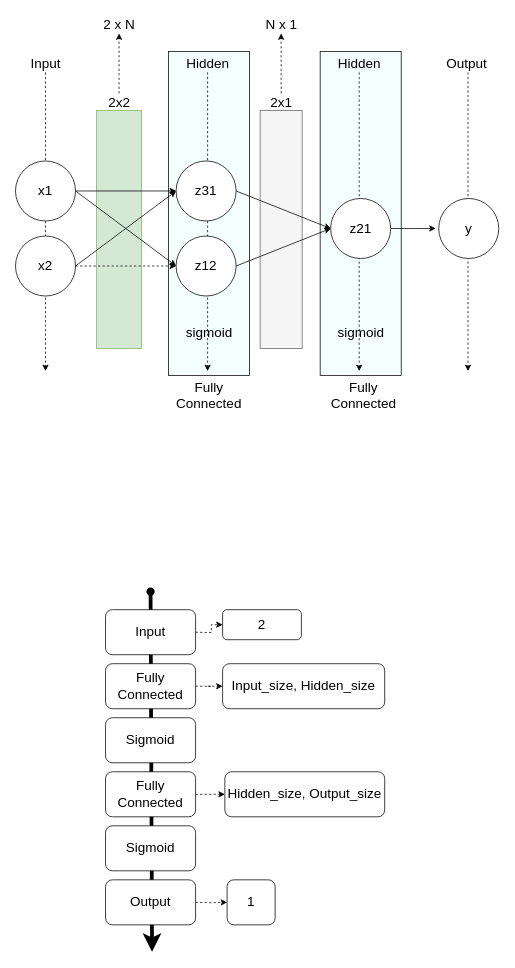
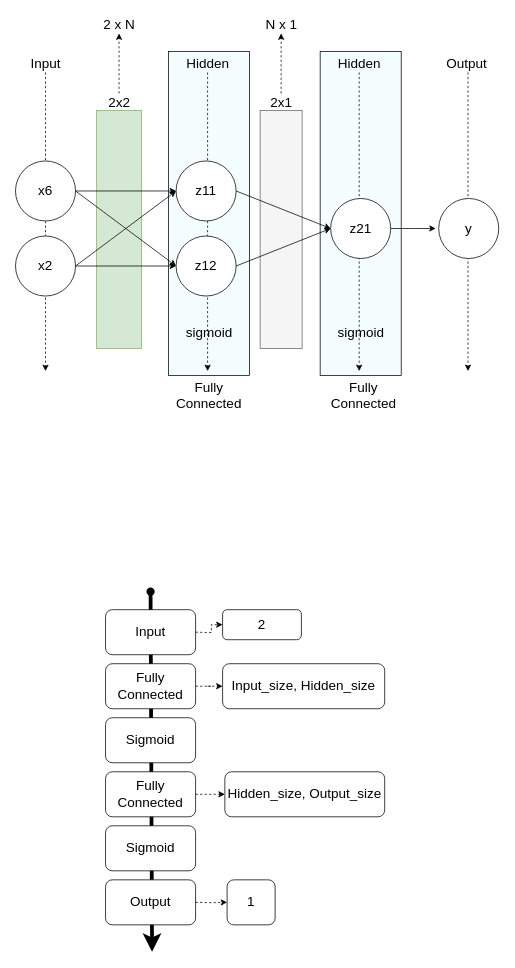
  <mxCell id="0" />
  <mxCell id="1" parent="0" />
  <mxCell id="2" value="" style="rounded=0;whiteSpace=wrap;html=1;fontSize=18;fillColor=#F5FEFF;" vertex="1" parent="1"><mxGeometry x="224" y="68" width="108" height="432" as="geometry" /></mxCell>
  <mxCell id="3" value="" style="group;fontSize=18;" vertex="1" connectable="0" parent="1"><mxGeometry x="256" y="74" width="68" height="426" as="geometry" /></mxCell>
  <mxCell id="4" value="Hidden" style="text;html=1;align=center;verticalAlign=middle;resizable=0;points=[];autosize=1;strokeColor=none;fillColor=none;fontSize=18;" vertex="1" parent="3"><mxGeometry x="-16" y="-2" width="72" height="24" as="geometry" /></mxCell>
  <mxCell id="5" style="edgeStyle=orthogonalEdgeStyle;rounded=0;orthogonalLoop=1;jettySize=auto;html=1;fontSize=18;dashed=1;" edge="1" parent="3" source="4"><mxGeometry relative="1" as="geometry"><mxPoint x="20" y="420" as="targetPoint" /></mxGeometry></mxCell>
  <mxCell id="6" value="sigmoid" style="text;html=1;align=center;verticalAlign=middle;resizable=0;points=[];autosize=1;strokeColor=none;fillColor=none;fontSize=18;" vertex="1" parent="3"><mxGeometry x="-20" y="357" width="84" height="24" as="geometry" /></mxCell>
  <mxCell id="7" value="" style="rounded=0;whiteSpace=wrap;html=1;fontSize=18;fillColor=#F5FEFF;" vertex="1" parent="1"><mxGeometry x="426" y="68" width="108" height="432" as="geometry" /></mxCell>
  <mxCell id="8" value="" style="group;fontSize=18;" vertex="1" connectable="0" parent="1"><mxGeometry x="458" y="74" width="68" height="426" as="geometry" /></mxCell>
  <mxCell id="9" value="Hidden" style="text;html=1;align=center;verticalAlign=middle;resizable=0;points=[];autosize=1;strokeColor=none;fillColor=none;fontSize=18;" vertex="1" parent="8"><mxGeometry x="-16" y="-2" width="72" height="24" as="geometry" /></mxCell>
  <mxCell id="10" style="edgeStyle=orthogonalEdgeStyle;rounded=0;orthogonalLoop=1;jettySize=auto;html=1;fontSize=18;dashed=1;" edge="1" parent="8" source="9"><mxGeometry relative="1" as="geometry"><mxPoint x="20" y="420" as="targetPoint" /></mxGeometry></mxCell>
  <mxCell id="11" value="sigmoid" style="text;html=1;align=center;verticalAlign=middle;resizable=0;points=[];autosize=1;strokeColor=none;fillColor=none;fontSize=18;" vertex="1" parent="8"><mxGeometry x="-20" y="357" width="84" height="24" as="geometry" /></mxCell>
  <mxCell id="12" value="" style="group;fontSize=18;" vertex="1" connectable="0" parent="1"><mxGeometry x="40" y="74" width="50" height="420" as="geometry" /></mxCell>
  <mxCell id="13" value="Input" style="text;html=1;align=center;verticalAlign=middle;resizable=0;points=[];autosize=1;strokeColor=none;fillColor=none;fontSize=18;" vertex="1" parent="12"><mxGeometry x="-10" y="-2" width="60" height="24" as="geometry" /></mxCell>
  <mxCell id="14" style="edgeStyle=orthogonalEdgeStyle;rounded=0;orthogonalLoop=1;jettySize=auto;html=1;fontSize=18;dashed=1;" edge="1" parent="12" source="13"><mxGeometry relative="1" as="geometry"><mxPoint x="20" y="420" as="targetPoint" /></mxGeometry></mxCell>
  <mxCell id="15" value="" style="group;fontSize=18;" vertex="1" connectable="0" parent="1"><mxGeometry x="346" y="124" width="57.33" height="340" as="geometry" /></mxCell>
  <mxCell id="16" value="" style="rounded=0;whiteSpace=wrap;html=1;fontSize=18;fillColor=#f5f5f5;fontColor=#333333;strokeColor=#666666;" vertex="1" parent="15"><mxGeometry y="22.667" width="55.997" height="317.333" as="geometry" /></mxCell>
  <mxCell id="17" value="2x1" style="text;html=1;align=center;verticalAlign=middle;resizable=0;points=[];autosize=1;strokeColor=none;fillColor=none;fontSize=18;" vertex="1" parent="15"><mxGeometry x="4.003" width="48" height="24" as="geometry" /></mxCell>
  <mxCell id="18" value="" style="group;fontSize=18;" vertex="1" connectable="0" parent="1"><mxGeometry x="128" y="124" width="64" height="340" as="geometry" /></mxCell>
  <mxCell id="19" value="" style="rounded=0;whiteSpace=wrap;html=1;fontSize=18;fillColor=#d5e8d4;strokeColor=#82b366;" vertex="1" parent="18"><mxGeometry y="22.667" width="60" height="317.333" as="geometry" /></mxCell>
  <mxCell id="20" value="2x2" style="text;html=1;align=center;verticalAlign=middle;resizable=0;points=[];autosize=1;strokeColor=none;fillColor=none;fontSize=18;" vertex="1" parent="18"><mxGeometry x="6" width="48" height="24" as="geometry" /></mxCell>
  <mxCell id="21" value="" style="edgeStyle=orthogonalEdgeStyle;rounded=0;orthogonalLoop=1;jettySize=auto;html=1;fontSize=18;" edge="1" parent="1" source="22" target="25"><mxGeometry relative="1" as="geometry" /></mxCell>
- <mxCell id="22" value="x1" style="ellipse;whiteSpace=wrap;html=1;aspect=fixed;fontSize=18;" vertex="1" parent="1"><mxGeometry x="20" y="214" width="80" height="80" as="geometry" /></mxCell>
- <mxCell id="23" value="" style="edgeStyle=orthogonalEdgeStyle;rounded=0;orthogonalLoop=1;jettySize=auto;html=1;fontSize=18;dashed=1;" edge="1" parent="1" source="24" target="26"><mxGeometry relative="1" as="geometry" /></mxCell>
+ <mxCell id="22" value="x6" style="ellipse;whiteSpace=wrap;html=1;aspect=fixed;fontSize=18;" vertex="1" parent="1"><mxGeometry x="20" y="214" width="80" height="80" as="geometry" /></mxCell>
+ <mxCell id="23" value="" style="edgeStyle=orthogonalEdgeStyle;rounded=0;orthogonalLoop=1;jettySize=auto;html=1;fontSize=18;" edge="1" parent="1" source="24" target="26"><mxGeometry relative="1" as="geometry" /></mxCell>
  <mxCell id="24" value="x2" style="ellipse;whiteSpace=wrap;html=1;aspect=fixed;fontSize=18;" vertex="1" parent="1"><mxGeometry x="20" y="314" width="80" height="80" as="geometry" /></mxCell>
- <mxCell id="25" value="z31" style="ellipse;whiteSpace=wrap;html=1;aspect=fixed;fontSize=18;" vertex="1" parent="1"><mxGeometry x="234" y="214" width="80" height="80" as="geometry" /></mxCell>
+ <mxCell id="25" value="z11" style="ellipse;whiteSpace=wrap;html=1;aspect=fixed;fontSize=18;" vertex="1" parent="1"><mxGeometry x="234" y="214" width="80" height="80" as="geometry" /></mxCell>
  <mxCell id="26" value="z12" style="ellipse;whiteSpace=wrap;html=1;aspect=fixed;fontSize=18;" vertex="1" parent="1"><mxGeometry x="234" y="314" width="80" height="80" as="geometry" /></mxCell>
  <mxCell id="27" value="" style="edgeStyle=orthogonalEdgeStyle;rounded=0;orthogonalLoop=1;jettySize=auto;html=1;fontSize=18;" edge="1" parent="1" source="28"><mxGeometry relative="1" as="geometry"><mxPoint x="580" y="304" as="targetPoint" /></mxGeometry></mxCell>
  <mxCell id="28" value="z21" style="ellipse;whiteSpace=wrap;html=1;aspect=fixed;fontSize=18;" vertex="1" parent="1"><mxGeometry x="440" y="264" width="80" height="80" as="geometry" /></mxCell>
  <mxCell id="29" value="" style="endArrow=classic;html=1;rounded=0;exitX=1;exitY=0.5;exitDx=0;exitDy=0;entryX=0;entryY=0.5;entryDx=0;entryDy=0;fontSize=18;" edge="1" parent="1" source="22" target="26"><mxGeometry width="50" height="50" relative="1" as="geometry"><mxPoint x="240" y="324" as="sourcePoint" /><mxPoint x="290" y="274" as="targetPoint" /></mxGeometry></mxCell>
  <mxCell id="30" value="" style="endArrow=classic;html=1;rounded=0;exitX=1;exitY=0.5;exitDx=0;exitDy=0;entryX=0;entryY=0.5;entryDx=0;entryDy=0;fontSize=18;" edge="1" parent="1" source="24" target="25"><mxGeometry width="50" height="50" relative="1" as="geometry"><mxPoint x="150" y="264" as="sourcePoint" /><mxPoint x="244" y="364" as="targetPoint" /></mxGeometry></mxCell>
  <mxCell id="31" value="" style="endArrow=classic;html=1;rounded=0;exitX=1;exitY=0.5;exitDx=0;exitDy=0;entryX=0;entryY=0.5;entryDx=0;entryDy=0;fontSize=18;" edge="1" parent="1" source="25" target="28"><mxGeometry width="50" height="50" relative="1" as="geometry"><mxPoint x="160" y="274" as="sourcePoint" /><mxPoint x="254" y="374" as="targetPoint" /></mxGeometry></mxCell>
  <mxCell id="32" value="" style="endArrow=classic;html=1;rounded=0;exitX=1;exitY=0.5;exitDx=0;exitDy=0;entryX=0;entryY=0.5;entryDx=0;entryDy=0;fontSize=18;" edge="1" parent="1" source="26" target="28"><mxGeometry width="50" height="50" relative="1" as="geometry"><mxPoint x="170" y="284" as="sourcePoint" /><mxPoint x="264" y="384" as="targetPoint" /></mxGeometry></mxCell>
  <mxCell id="33" value="2 x N" style="text;html=1;align=center;verticalAlign=middle;resizable=0;points=[];autosize=1;strokeColor=none;fillColor=none;fontSize=18;" vertex="1" parent="1"><mxGeometry x="128" y="20" width="60" height="24" as="geometry" /></mxCell>
  <mxCell id="34" value="" style="edgeStyle=orthogonalEdgeStyle;rounded=0;orthogonalLoop=1;jettySize=auto;html=1;dashed=1;fontSize=18;" edge="1" parent="1" source="20" target="33"><mxGeometry relative="1" as="geometry" /></mxCell>
  <mxCell id="35" value="N x 1" style="text;html=1;align=center;verticalAlign=middle;resizable=0;points=[];autosize=1;strokeColor=none;fillColor=none;fontSize=18;" vertex="1" parent="1"><mxGeometry x="344.003" y="20" width="60" height="24" as="geometry" /></mxCell>
  <mxCell id="36" value="" style="edgeStyle=orthogonalEdgeStyle;rounded=0;orthogonalLoop=1;jettySize=auto;html=1;dashed=1;fontSize=18;" edge="1" parent="1" source="17" target="35"><mxGeometry relative="1" as="geometry" /></mxCell>
  <mxCell id="37" value="" style="group;fontSize=18;" vertex="1" connectable="0" parent="1"><mxGeometry x="596" y="74" width="61" height="420" as="geometry" /></mxCell>
  <mxCell id="38" value="Output" style="text;html=1;align=center;verticalAlign=middle;resizable=0;points=[];autosize=1;strokeColor=none;fillColor=none;fontSize=18;" vertex="1" parent="37"><mxGeometry x="-11" y="-2" width="72" height="24" as="geometry" /></mxCell>
  <mxCell id="39" style="edgeStyle=orthogonalEdgeStyle;rounded=0;orthogonalLoop=1;jettySize=auto;html=1;fontSize=18;dashed=1;" edge="1" parent="37"><mxGeometry relative="1" as="geometry"><mxPoint x="27" y="420" as="targetPoint" /><mxPoint x="27" y="22" as="sourcePoint" /></mxGeometry></mxCell>
  <mxCell id="40" value="y" style="ellipse;whiteSpace=wrap;html=1;aspect=fixed;fontSize=18;" vertex="1" parent="1"><mxGeometry x="584" y="264" width="80" height="80" as="geometry" /></mxCell>
  <mxCell id="41" value="" style="group" vertex="1" connectable="0" parent="1"><mxGeometry x="140" y="788" width="372" height="480" as="geometry" /></mxCell>
  <mxCell id="42" value="" style="endArrow=classic;html=1;rounded=0;fontSize=18;strokeWidth=5;startArrow=oval;startFill=1;endSize=9;" edge="1" parent="41"><mxGeometry width="50" height="50" relative="1" as="geometry"><mxPoint x="60" as="sourcePoint" /><mxPoint x="62" y="480" as="targetPoint" /></mxGeometry></mxCell>
  <mxCell id="43" value="&lt;font style=&quot;font-size: 18px;&quot;&gt;Input&lt;/font&gt;" style="rounded=1;whiteSpace=wrap;html=1;fontSize=18;fillColor=default;" vertex="1" parent="41"><mxGeometry y="24" width="120" height="60" as="geometry" /></mxCell>
  <mxCell id="44" value="&lt;span style=&quot;font-size: 18px;&quot;&gt;Fully Connected&lt;/span&gt;" style="rounded=1;whiteSpace=wrap;html=1;fontSize=18;fillColor=default;" vertex="1" parent="41"><mxGeometry y="96" width="120" height="60" as="geometry" /></mxCell>
  <mxCell id="45" value="&lt;span style=&quot;font-size: 18px;&quot;&gt;Sigmoid&lt;/span&gt;" style="rounded=1;whiteSpace=wrap;html=1;fontSize=18;fillColor=default;" vertex="1" parent="41"><mxGeometry y="168" width="120" height="60" as="geometry" /></mxCell>
  <mxCell id="46" value="&lt;span style=&quot;font-size: 18px;&quot;&gt;Fully Connected&lt;/span&gt;" style="rounded=1;whiteSpace=wrap;html=1;fontSize=18;fillColor=default;" vertex="1" parent="41"><mxGeometry y="240" width="120" height="60" as="geometry" /></mxCell>
  <mxCell id="47" value="&lt;span style=&quot;font-size: 18px;&quot;&gt;Sigmoid&lt;/span&gt;" style="rounded=1;whiteSpace=wrap;html=1;fontSize=18;fillColor=default;" vertex="1" parent="41"><mxGeometry y="312" width="120" height="60" as="geometry" /></mxCell>
  <mxCell id="48" value="&lt;span style=&quot;font-size: 18px;&quot;&gt;Output&lt;/span&gt;" style="rounded=1;whiteSpace=wrap;html=1;fontSize=18;fillColor=default;" vertex="1" parent="41"><mxGeometry y="384" width="120" height="60" as="geometry" /></mxCell>
  <mxCell id="49" value="&lt;span style=&quot;font-size: 18px;&quot;&gt;Input_size, Hidden_size&lt;/span&gt;" style="rounded=1;whiteSpace=wrap;html=1;fontSize=18;fillColor=default;" vertex="1" parent="41"><mxGeometry x="156" y="96" width="216" height="60" as="geometry" /></mxCell>
  <mxCell id="50" value="" style="edgeStyle=orthogonalEdgeStyle;rounded=0;orthogonalLoop=1;jettySize=auto;html=1;fontSize=18;strokeWidth=1;dashed=1;" edge="1" parent="41" source="44" target="49"><mxGeometry relative="1" as="geometry" /></mxCell>
  <mxCell id="51" value="" style="edgeStyle=orthogonalEdgeStyle;rounded=0;orthogonalLoop=1;jettySize=auto;html=1;fontSize=18;strokeWidth=1;dashed=1;exitX=1;exitY=0.5;exitDx=0;exitDy=0;entryX=0;entryY=0.5;entryDx=0;entryDy=0;" edge="1" parent="41" target="52" source="46"><mxGeometry relative="1" as="geometry"><mxPoint x="120" y="270" as="sourcePoint" /><mxPoint x="192" y="270" as="targetPoint" /></mxGeometry></mxCell>
  <mxCell id="52" value="&lt;span style=&quot;font-size: 18px;&quot;&gt;Hidden_size, Output_size&lt;/span&gt;" style="rounded=1;whiteSpace=wrap;html=1;fontSize=18;fillColor=default;" vertex="1" parent="41"><mxGeometry x="159" y="240" width="213" height="60" as="geometry" /></mxCell>
  <mxCell id="53" value="" style="edgeStyle=orthogonalEdgeStyle;rounded=0;orthogonalLoop=1;jettySize=auto;html=1;fontSize=18;strokeWidth=1;dashed=1;" edge="1" parent="41" target="54"><mxGeometry relative="1" as="geometry"><mxPoint x="120" y="54" as="sourcePoint" /></mxGeometry></mxCell>
  <mxCell id="54" value="&lt;span style=&quot;font-size: 18px;&quot;&gt;2&lt;/span&gt;" style="rounded=1;whiteSpace=wrap;html=1;fontSize=18;fillColor=default;" vertex="1" parent="41"><mxGeometry x="156" y="24" width="105" height="40" as="geometry" /></mxCell>
  <mxCell id="55" value="" style="edgeStyle=orthogonalEdgeStyle;rounded=0;orthogonalLoop=1;jettySize=auto;html=1;fontSize=18;strokeWidth=1;dashed=1;" edge="1" parent="41" target="56"><mxGeometry relative="1" as="geometry"><mxPoint x="120" y="414" as="sourcePoint" /></mxGeometry></mxCell>
  <mxCell id="56" value="&lt;span style=&quot;font-size: 18px;&quot;&gt;1&lt;/span&gt;" style="rounded=1;whiteSpace=wrap;html=1;fontSize=18;fillColor=default;" vertex="1" parent="41"><mxGeometry x="162" y="384" width="64" height="60" as="geometry" /></mxCell>
  <mxCell id="57" value="Fully Connected" style="text;html=1;strokeColor=none;fillColor=none;align=center;verticalAlign=middle;whiteSpace=wrap;rounded=0;fontSize=18;fontColor=none;" vertex="1" parent="1"><mxGeometry x="234" y="512" width="88" height="30" as="geometry" /></mxCell>
  <mxCell id="58" value="Fully Connected" style="text;html=1;strokeColor=none;fillColor=none;align=center;verticalAlign=middle;whiteSpace=wrap;rounded=0;fontSize=18;fontColor=none;" vertex="1" parent="1"><mxGeometry x="440" y="512" width="88" height="30" as="geometry" /></mxCell>
